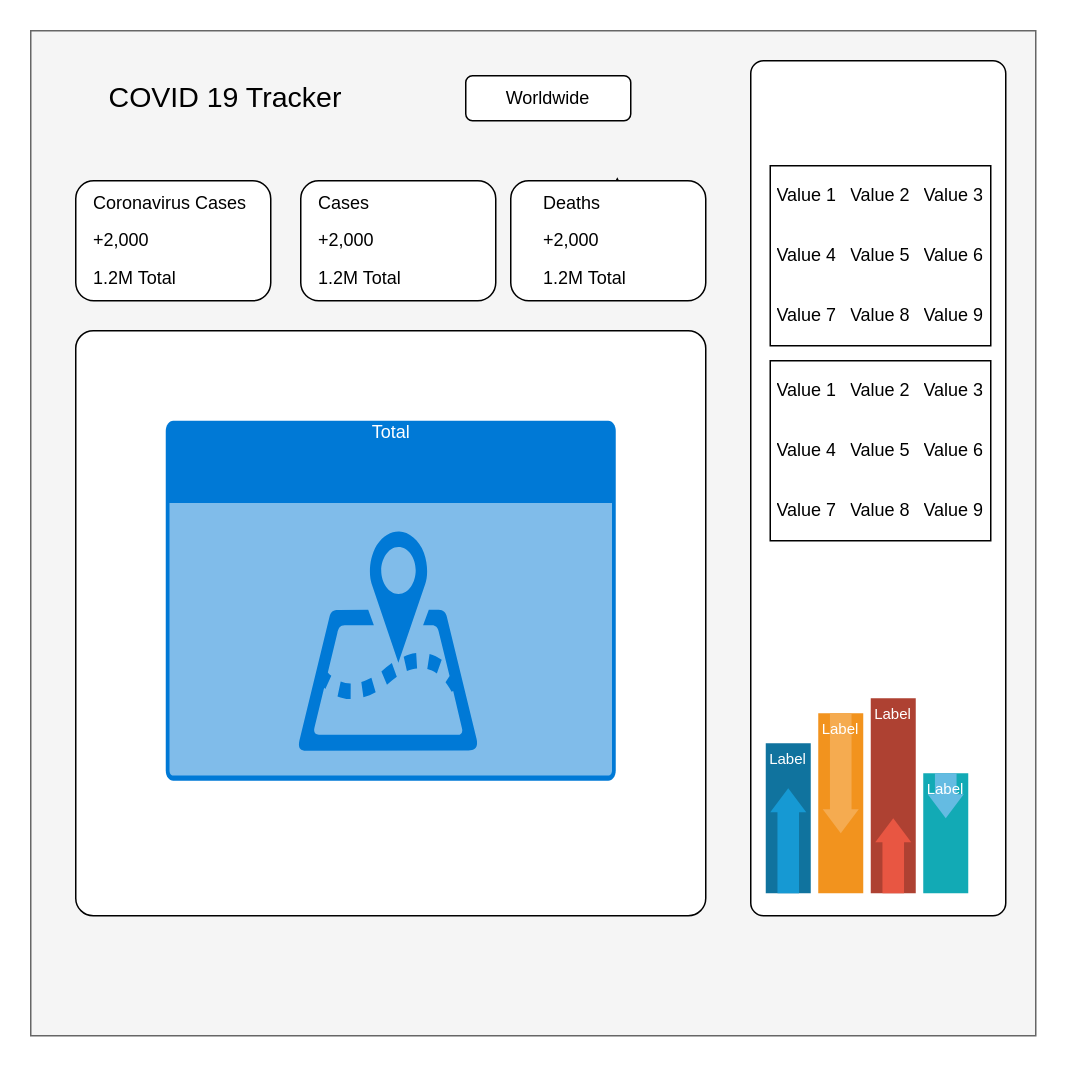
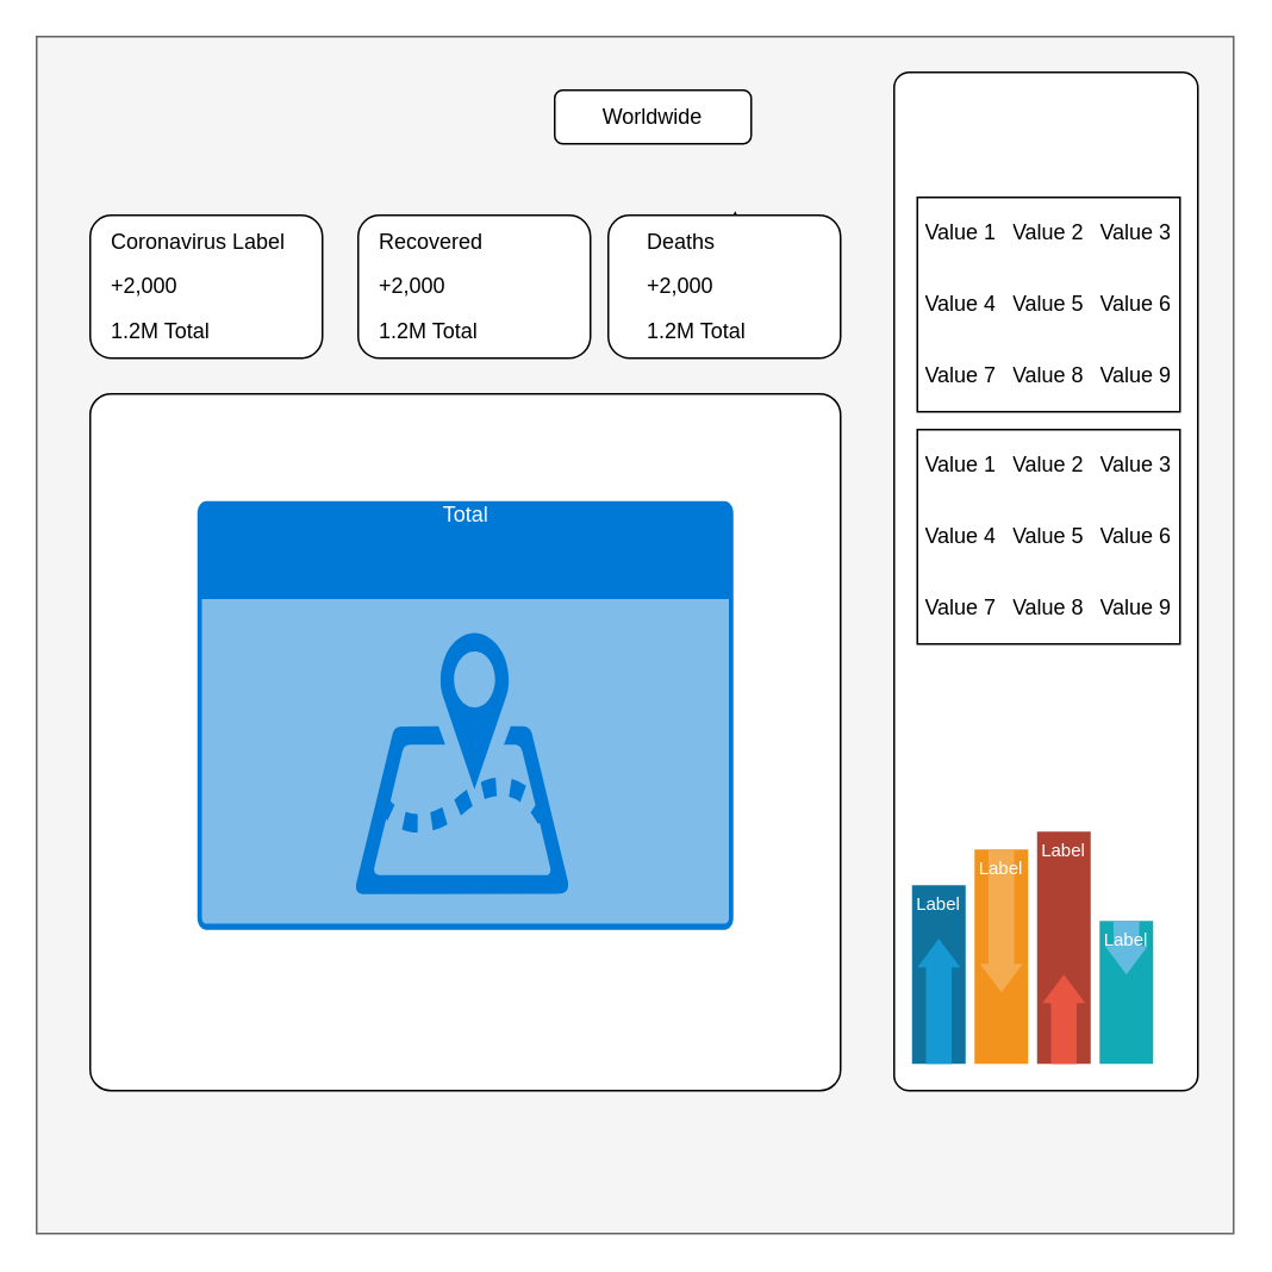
  <mxCell id="0" />
  <mxCell id="1" parent="0" />
  <mxCell id="2" value="" style="whiteSpace=wrap;html=1;aspect=fixed;fillColor=#f5f5f5;fontColor=#333333;strokeColor=#666666;" vertex="1" parent="1"><mxGeometry x="20" y="20" width="670" height="670" as="geometry" /></mxCell>
- <mxCell id="3" value="&lt;font style=&quot;font-size: 19px;&quot;&gt;COVID 19 Tracker&lt;/font&gt;" style="text;html=1;strokeColor=none;fillColor=none;align=center;verticalAlign=middle;whiteSpace=wrap;rounded=0;fontSize=19;" vertex="1" parent="1"><mxGeometry x="50" y="50" width="200" height="30" as="geometry" /></mxCell>
  <mxCell id="4" value="Worldwide" style="rounded=1;whiteSpace=wrap;html=1;fontSize=12;" vertex="1" parent="1"><mxGeometry x="310" y="50" width="110" height="30" as="geometry" /></mxCell>
  <mxCell id="5" value="" style="rounded=1;whiteSpace=wrap;html=1;fontSize=12;" vertex="1" parent="1"><mxGeometry x="50" y="120" width="130" height="80" as="geometry" /></mxCell>
- <mxCell id="6" value="Coronavirus Cases" style="text;html=1;strokeColor=none;fillColor=none;align=left;verticalAlign=middle;whiteSpace=wrap;rounded=0;fontSize=12;" vertex="1" parent="1"><mxGeometry x="60" y="120" width="130" height="30" as="geometry" /></mxCell>
+ <mxCell id="6" value="Coronavirus Label" style="text;html=1;strokeColor=none;fillColor=none;align=left;verticalAlign=middle;whiteSpace=wrap;rounded=0;fontSize=12;" vertex="1" parent="1"><mxGeometry x="60" y="120" width="130" height="30" as="geometry" /></mxCell>
  <mxCell id="7" value="+2,000&lt;span style=&quot;color: rgba(0 , 0 , 0 , 0) ; font-family: monospace ; font-size: 0px&quot;&gt;%3CmxGraphModel%3E%3Croot%3E%3CmxCell%20id%3D%220%22%2F%3E%3CmxCell%20id%3D%221%22%20parent%3D%220%22%2F%3E%3CmxCell%20id%3D%222%22%20value%3D%22Coronavirus%20Cases%22%20style%3D%22text%3Bhtml%3D1%3BstrokeColor%3Dnone%3BfillColor%3Dnone%3Balign%3Dleft%3BverticalAlign%3Dmiddle%3BwhiteSpace%3Dwrap%3Brounded%3D0%3BfontSize%3D12%3B%22%20vertex%3D%221%22%20parent%3D%221%22%3E%3CmxGeometry%20x%3D%22360%22%20y%3D%22100%22%20width%3D%22130%22%20height%3D%2230%22%20as%3D%22geometry%22%2F%3E%3C%2FmxCell%3E%3C%2Froot%3E%3C%2FmxGraphModel%3E&lt;/span&gt;" style="text;html=1;strokeColor=none;fillColor=none;align=left;verticalAlign=middle;whiteSpace=wrap;rounded=0;fontSize=12;" vertex="1" parent="1"><mxGeometry x="60" y="145" width="130" height="30" as="geometry" /></mxCell>
  <mxCell id="8" value="1.2M Total" style="text;html=1;strokeColor=none;fillColor=none;align=left;verticalAlign=middle;whiteSpace=wrap;rounded=0;fontSize=12;" vertex="1" parent="1"><mxGeometry x="60" y="170" width="130" height="30" as="geometry" /></mxCell>
  <mxCell id="9" value="" style="rounded=1;whiteSpace=wrap;html=1;fontSize=12;" vertex="1" parent="1"><mxGeometry x="200" y="120" width="130" height="80" as="geometry" /></mxCell>
- <mxCell id="10" value="Cases" style="text;html=1;strokeColor=none;fillColor=none;align=left;verticalAlign=middle;whiteSpace=wrap;rounded=0;fontSize=12;" vertex="1" parent="1"><mxGeometry x="210" y="120" width="100" height="30" as="geometry" /></mxCell>
+ <mxCell id="10" value="Recovered" style="text;html=1;strokeColor=none;fillColor=none;align=left;verticalAlign=middle;whiteSpace=wrap;rounded=0;fontSize=12;" vertex="1" parent="1"><mxGeometry x="210" y="120" width="100" height="30" as="geometry" /></mxCell>
  <mxCell id="11" value="+2,000&lt;span style=&quot;color: rgba(0 , 0 , 0 , 0) ; font-family: monospace ; font-size: 0px&quot;&gt;%3CmxGraphModel%3E%3Croot%3E%3CmxCell%20id%3D%220%22%2F%3E%3CmxCell%20id%3D%221%22%20parent%3D%220%22%2F%3E%3CmxCell%20id%3D%222%22%20value%3D%22Coronavirus%20Cases%22%20style%3D%22text%3Bhtml%3D1%3BstrokeColor%3Dnone%3BfillColor%3Dnone%3Balign%3Dleft%3BverticalAlign%3Dmiddle%3BwhiteSpace%3Dwrap%3Brounded%3D0%3BfontSize%3D12%3B%22%20vertex%3D%221%22%20parent%3D%221%22%3E%3CmxGeometry%20x%3D%22360%22%20y%3D%22100%22%20width%3D%22130%22%20height%3D%2230%22%20as%3D%22geometry%22%2F%3E%3C%2FmxCell%3E%3C%2Froot%3E%3C%2FmxGraphModel%3E&lt;/span&gt;" style="text;html=1;strokeColor=none;fillColor=none;align=left;verticalAlign=middle;whiteSpace=wrap;rounded=0;fontSize=12;" vertex="1" parent="1"><mxGeometry x="210" y="145" width="130" height="30" as="geometry" /></mxCell>
  <mxCell id="12" value="1.2M Total" style="text;html=1;strokeColor=none;fillColor=none;align=left;verticalAlign=middle;whiteSpace=wrap;rounded=0;fontSize=12;" vertex="1" parent="1"><mxGeometry x="210" y="170" width="130" height="30" as="geometry" /></mxCell>
  <mxCell id="13" value="" style="rounded=1;whiteSpace=wrap;html=1;fontSize=19;arcSize=3;" vertex="1" parent="1"><mxGeometry x="50" y="220" width="420" height="390" as="geometry" /></mxCell>
  <mxCell id="14" value="Total" style="html=1;strokeColor=none;fillColor=#0079D6;labelPosition=center;verticalLabelPosition=middle;verticalAlign=top;align=center;fontSize=12;outlineConnect=0;spacingTop=-6;fontColor=#FFFFFF;sketch=0;shape=mxgraph.sitemap.map;" vertex="1" parent="1"><mxGeometry x="110" y="280" width="300" height="240" as="geometry" /></mxCell>
  <mxCell id="15" style="edgeStyle=orthogonalEdgeStyle;rounded=0;orthogonalLoop=1;jettySize=auto;html=1;exitX=0.75;exitY=0;exitDx=0;exitDy=0;entryX=0.567;entryY=-0.078;entryDx=0;entryDy=0;entryPerimeter=0;fontSize=19;" edge="1" parent="1" source="16" target="17"><mxGeometry relative="1" as="geometry" /></mxCell>
  <mxCell id="16" value="" style="rounded=1;whiteSpace=wrap;html=1;fontSize=12;" vertex="1" parent="1"><mxGeometry x="340" y="120" width="130" height="80" as="geometry" /></mxCell>
  <mxCell id="17" value="Deaths" style="text;html=1;strokeColor=none;fillColor=none;align=left;verticalAlign=middle;whiteSpace=wrap;rounded=0;fontSize=12;" vertex="1" parent="1"><mxGeometry x="360" y="120" width="90" height="30" as="geometry" /></mxCell>
  <mxCell id="18" value="+2,000&lt;span style=&quot;color: rgba(0 , 0 , 0 , 0) ; font-family: monospace ; font-size: 0px&quot;&gt;%3CmxGraphModel%3E%3Croot%3E%3CmxCell%20id%3D%220%22%2F%3E%3CmxCell%20id%3D%221%22%20parent%3D%220%22%2F%3E%3CmxCell%20id%3D%222%22%20value%3D%22Coronavirus%20Cases%22%20style%3D%22text%3Bhtml%3D1%3BstrokeColor%3Dnone%3BfillColor%3Dnone%3Balign%3Dleft%3BverticalAlign%3Dmiddle%3BwhiteSpace%3Dwrap%3Brounded%3D0%3BfontSize%3D12%3B%22%20vertex%3D%221%22%20parent%3D%221%22%3E%3CmxGeometry%20x%3D%22360%22%20y%3D%22100%22%20width%3D%22130%22%20height%3D%2230%22%20as%3D%22geometry%22%2F%3E%3C%2FmxCell%3E%3C%2Froot%3E%3C%2FmxGraphModel%3E&lt;/span&gt;" style="text;html=1;strokeColor=none;fillColor=none;align=left;verticalAlign=middle;whiteSpace=wrap;rounded=0;fontSize=12;" vertex="1" parent="1"><mxGeometry x="360" y="147.5" width="60" height="25" as="geometry" /></mxCell>
  <mxCell id="19" value="1.2M Total" style="text;html=1;strokeColor=none;fillColor=none;align=left;verticalAlign=middle;whiteSpace=wrap;rounded=0;fontSize=12;" vertex="1" parent="1"><mxGeometry x="360" y="170" width="90" height="30" as="geometry" /></mxCell>
  <mxCell id="20" value="" style="rounded=1;whiteSpace=wrap;html=1;fontSize=19;arcSize=5;" vertex="1" parent="1"><mxGeometry x="500" y="40" width="170" height="570" as="geometry" /></mxCell>
  <mxCell id="21" value="" style="fillColor=#10739E;strokeColor=none;fontSize=13;" vertex="1" parent="1"><mxGeometry x="510" y="495" width="30" height="100" as="geometry" /></mxCell>
  <mxCell id="22" value="" style="shape=mxgraph.arrows2.arrow;dy=0.4;dx=16;notch=0;direction=north;fillColor=#1699D3;strokeColor=none;fontSize=13;" vertex="1" parent="21"><mxGeometry x="3" y="30" width="24" height="70" as="geometry" /></mxCell>
  <mxCell id="23" value="Label" style="text;html=1;align=center;verticalAlign=middle;whiteSpace=wrap;fontColor=#FFFFFF;fontSize=10;" vertex="1" parent="21"><mxGeometry width="30" height="20" as="geometry" /></mxCell>
  <mxCell id="24" value="" style="fillColor=#F2931E;strokeColor=none;fontSize=13;" vertex="1" parent="1"><mxGeometry x="545" y="475" width="30" height="120" as="geometry" /></mxCell>
  <mxCell id="25" value="" style="shape=mxgraph.arrows2.arrow;dy=0.4;dx=16;notch=0;direction=south;fillColor=#F5AB50;strokeColor=none;fontSize=13;" vertex="1" parent="24"><mxGeometry x="3" width="24" height="80" as="geometry" /></mxCell>
  <mxCell id="26" value="Label" style="text;html=1;align=center;verticalAlign=middle;whiteSpace=wrap;fontColor=#FFFFFF;fontSize=10;" vertex="1" parent="24"><mxGeometry width="30" height="20" as="geometry" /></mxCell>
  <mxCell id="27" value="" style="fillColor=#AE4132;strokeColor=none;fontSize=13;" vertex="1" parent="1"><mxGeometry x="580" y="465" width="30" height="130" as="geometry" /></mxCell>
  <mxCell id="28" value="" style="shape=mxgraph.arrows2.arrow;dy=0.4;dx=16;notch=0;direction=north;fillColor=#E85642;strokeColor=none;fontSize=13;" vertex="1" parent="27"><mxGeometry x="3" y="80" width="24" height="50" as="geometry" /></mxCell>
  <mxCell id="29" value="Label" style="text;html=1;align=center;verticalAlign=middle;whiteSpace=wrap;fontColor=#FFFFFF;fontSize=10;" vertex="1" parent="27"><mxGeometry width="30" height="20" as="geometry" /></mxCell>
  <mxCell id="30" value="" style="fillColor=#12AAB5;strokeColor=none;fontSize=13;" vertex="1" parent="1"><mxGeometry x="615" y="515" width="30" height="80" as="geometry" /></mxCell>
  <mxCell id="31" value="" style="shape=mxgraph.arrows2.arrow;dy=0.4;dx=16;notch=0;direction=south;fillColor=#64BBE2;strokeColor=none;fontSize=13;" vertex="1" parent="30"><mxGeometry x="3" width="24" height="30" as="geometry" /></mxCell>
  <mxCell id="32" value="Label" style="text;html=1;align=center;verticalAlign=middle;whiteSpace=wrap;fontColor=#FFFFFF;fontSize=10;" vertex="1" parent="30"><mxGeometry width="30" height="20" as="geometry" /></mxCell>
  <mxCell id="33" value="" style="shape=table;html=1;whiteSpace=wrap;startSize=0;container=1;collapsible=0;childLayout=tableLayout;columnLines=0;rowLines=0;fontSize=13;" vertex="1" parent="1"><mxGeometry x="513" y="110" width="147" height="120" as="geometry" /></mxCell>
  <mxCell id="34" value="" style="shape=tableRow;horizontal=0;startSize=0;swimlaneHead=0;swimlaneBody=0;top=0;left=0;bottom=0;right=0;collapsible=0;dropTarget=0;fillColor=none;points=[[0,0.5],[1,0.5]];portConstraint=eastwest;fontSize=13;" vertex="1" parent="33"><mxGeometry width="147" height="40" as="geometry" /></mxCell>
  <mxCell id="35" value="Value 1" style="shape=partialRectangle;html=1;whiteSpace=wrap;connectable=0;fillColor=none;top=0;left=0;bottom=0;right=0;overflow=hidden;fontSize=12;" vertex="1" parent="34"><mxGeometry width="49" height="40" as="geometry"><mxRectangle width="49" height="40" as="alternateBounds" /></mxGeometry></mxCell>
  <mxCell id="36" value="Value 2" style="shape=partialRectangle;html=1;whiteSpace=wrap;connectable=0;fillColor=none;top=0;left=0;bottom=0;right=0;overflow=hidden;fontSize=12;" vertex="1" parent="34"><mxGeometry x="49" width="49" height="40" as="geometry"><mxRectangle width="49" height="40" as="alternateBounds" /></mxGeometry></mxCell>
  <mxCell id="37" value="Value 3" style="shape=partialRectangle;html=1;whiteSpace=wrap;connectable=0;fillColor=none;top=0;left=0;bottom=0;right=0;overflow=hidden;fontSize=12;" vertex="1" parent="34"><mxGeometry x="98" width="49" height="40" as="geometry"><mxRectangle width="49" height="40" as="alternateBounds" /></mxGeometry></mxCell>
  <mxCell id="38" value="" style="shape=tableRow;horizontal=0;startSize=0;swimlaneHead=0;swimlaneBody=0;top=0;left=0;bottom=0;right=0;collapsible=0;dropTarget=0;fillColor=none;points=[[0,0.5],[1,0.5]];portConstraint=eastwest;fontSize=13;" vertex="1" parent="33"><mxGeometry y="40" width="147" height="40" as="geometry" /></mxCell>
  <mxCell id="39" value="Value 4" style="shape=partialRectangle;html=1;whiteSpace=wrap;connectable=0;fillColor=none;top=0;left=0;bottom=0;right=0;overflow=hidden;fontSize=12;" vertex="1" parent="38"><mxGeometry width="49" height="40" as="geometry"><mxRectangle width="49" height="40" as="alternateBounds" /></mxGeometry></mxCell>
  <mxCell id="40" value="Value 5" style="shape=partialRectangle;html=1;whiteSpace=wrap;connectable=0;fillColor=none;top=0;left=0;bottom=0;right=0;overflow=hidden;fontSize=12;" vertex="1" parent="38"><mxGeometry x="49" width="49" height="40" as="geometry"><mxRectangle width="49" height="40" as="alternateBounds" /></mxGeometry></mxCell>
  <mxCell id="41" value="Value 6" style="shape=partialRectangle;html=1;whiteSpace=wrap;connectable=0;fillColor=none;top=0;left=0;bottom=0;right=0;overflow=hidden;fontSize=12;" vertex="1" parent="38"><mxGeometry x="98" width="49" height="40" as="geometry"><mxRectangle width="49" height="40" as="alternateBounds" /></mxGeometry></mxCell>
  <mxCell id="42" value="" style="shape=tableRow;horizontal=0;startSize=0;swimlaneHead=0;swimlaneBody=0;top=0;left=0;bottom=0;right=0;collapsible=0;dropTarget=0;fillColor=none;points=[[0,0.5],[1,0.5]];portConstraint=eastwest;fontSize=13;" vertex="1" parent="33"><mxGeometry y="80" width="147" height="40" as="geometry" /></mxCell>
  <mxCell id="43" value="Value 7" style="shape=partialRectangle;html=1;whiteSpace=wrap;connectable=0;fillColor=none;top=0;left=0;bottom=0;right=0;overflow=hidden;fontSize=12;" vertex="1" parent="42"><mxGeometry width="49" height="40" as="geometry"><mxRectangle width="49" height="40" as="alternateBounds" /></mxGeometry></mxCell>
  <mxCell id="44" value="Value 8" style="shape=partialRectangle;html=1;whiteSpace=wrap;connectable=0;fillColor=none;top=0;left=0;bottom=0;right=0;overflow=hidden;fontSize=12;" vertex="1" parent="42"><mxGeometry x="49" width="49" height="40" as="geometry"><mxRectangle width="49" height="40" as="alternateBounds" /></mxGeometry></mxCell>
  <mxCell id="45" value="Value 9" style="shape=partialRectangle;html=1;whiteSpace=wrap;connectable=0;fillColor=none;top=0;left=0;bottom=0;right=0;overflow=hidden;fontSize=12;" vertex="1" parent="42"><mxGeometry x="98" width="49" height="40" as="geometry"><mxRectangle width="49" height="40" as="alternateBounds" /></mxGeometry></mxCell>
  <mxCell id="46" value="" style="shape=table;html=1;whiteSpace=wrap;startSize=0;container=1;collapsible=0;childLayout=tableLayout;columnLines=0;rowLines=0;fontSize=13;" vertex="1" parent="1"><mxGeometry x="513" y="240" width="147" height="120" as="geometry" /></mxCell>
  <mxCell id="47" value="" style="shape=tableRow;horizontal=0;startSize=0;swimlaneHead=0;swimlaneBody=0;top=0;left=0;bottom=0;right=0;collapsible=0;dropTarget=0;fillColor=none;points=[[0,0.5],[1,0.5]];portConstraint=eastwest;fontSize=13;" vertex="1" parent="46"><mxGeometry width="147" height="40" as="geometry" /></mxCell>
  <mxCell id="48" value="Value 1" style="shape=partialRectangle;html=1;whiteSpace=wrap;connectable=0;fillColor=none;top=0;left=0;bottom=0;right=0;overflow=hidden;fontSize=12;" vertex="1" parent="47"><mxGeometry width="49" height="40" as="geometry"><mxRectangle width="49" height="40" as="alternateBounds" /></mxGeometry></mxCell>
  <mxCell id="49" value="Value 2" style="shape=partialRectangle;html=1;whiteSpace=wrap;connectable=0;fillColor=none;top=0;left=0;bottom=0;right=0;overflow=hidden;fontSize=12;" vertex="1" parent="47"><mxGeometry x="49" width="49" height="40" as="geometry"><mxRectangle width="49" height="40" as="alternateBounds" /></mxGeometry></mxCell>
  <mxCell id="50" value="Value 3" style="shape=partialRectangle;html=1;whiteSpace=wrap;connectable=0;fillColor=none;top=0;left=0;bottom=0;right=0;overflow=hidden;fontSize=12;" vertex="1" parent="47"><mxGeometry x="98" width="49" height="40" as="geometry"><mxRectangle width="49" height="40" as="alternateBounds" /></mxGeometry></mxCell>
  <mxCell id="51" value="" style="shape=tableRow;horizontal=0;startSize=0;swimlaneHead=0;swimlaneBody=0;top=0;left=0;bottom=0;right=0;collapsible=0;dropTarget=0;fillColor=none;points=[[0,0.5],[1,0.5]];portConstraint=eastwest;fontSize=13;" vertex="1" parent="46"><mxGeometry y="40" width="147" height="40" as="geometry" /></mxCell>
  <mxCell id="52" value="Value 4" style="shape=partialRectangle;html=1;whiteSpace=wrap;connectable=0;fillColor=none;top=0;left=0;bottom=0;right=0;overflow=hidden;fontSize=12;" vertex="1" parent="51"><mxGeometry width="49" height="40" as="geometry"><mxRectangle width="49" height="40" as="alternateBounds" /></mxGeometry></mxCell>
  <mxCell id="53" value="Value 5" style="shape=partialRectangle;html=1;whiteSpace=wrap;connectable=0;fillColor=none;top=0;left=0;bottom=0;right=0;overflow=hidden;fontSize=12;" vertex="1" parent="51"><mxGeometry x="49" width="49" height="40" as="geometry"><mxRectangle width="49" height="40" as="alternateBounds" /></mxGeometry></mxCell>
  <mxCell id="54" value="Value 6" style="shape=partialRectangle;html=1;whiteSpace=wrap;connectable=0;fillColor=none;top=0;left=0;bottom=0;right=0;overflow=hidden;fontSize=12;" vertex="1" parent="51"><mxGeometry x="98" width="49" height="40" as="geometry"><mxRectangle width="49" height="40" as="alternateBounds" /></mxGeometry></mxCell>
  <mxCell id="55" value="" style="shape=tableRow;horizontal=0;startSize=0;swimlaneHead=0;swimlaneBody=0;top=0;left=0;bottom=0;right=0;collapsible=0;dropTarget=0;fillColor=none;points=[[0,0.5],[1,0.5]];portConstraint=eastwest;fontSize=13;" vertex="1" parent="46"><mxGeometry y="80" width="147" height="40" as="geometry" /></mxCell>
  <mxCell id="56" value="Value 7" style="shape=partialRectangle;html=1;whiteSpace=wrap;connectable=0;fillColor=none;top=0;left=0;bottom=0;right=0;overflow=hidden;fontSize=12;" vertex="1" parent="55"><mxGeometry width="49" height="40" as="geometry"><mxRectangle width="49" height="40" as="alternateBounds" /></mxGeometry></mxCell>
  <mxCell id="57" value="Value 8" style="shape=partialRectangle;html=1;whiteSpace=wrap;connectable=0;fillColor=none;top=0;left=0;bottom=0;right=0;overflow=hidden;fontSize=12;" vertex="1" parent="55"><mxGeometry x="49" width="49" height="40" as="geometry"><mxRectangle width="49" height="40" as="alternateBounds" /></mxGeometry></mxCell>
  <mxCell id="58" value="Value 9" style="shape=partialRectangle;html=1;whiteSpace=wrap;connectable=0;fillColor=none;top=0;left=0;bottom=0;right=0;overflow=hidden;fontSize=12;" vertex="1" parent="55"><mxGeometry x="98" width="49" height="40" as="geometry"><mxRectangle width="49" height="40" as="alternateBounds" /></mxGeometry></mxCell>
